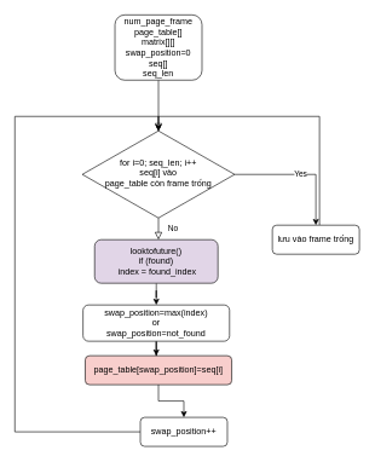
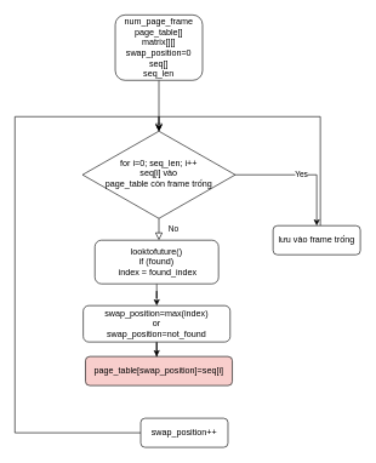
  <mxCell id="0" />
  <mxCell id="1" parent="0" />
  <mxCell id="2" value="" style="rounded=0;html=1;jettySize=auto;orthogonalLoop=1;fontSize=11;endArrow=block;endFill=0;endSize=8;strokeWidth=1;shadow=0;labelBackgroundColor=none;edgeStyle=orthogonalEdgeStyle;" parent="1" source="3" target="6" edge="1"><mxGeometry relative="1" as="geometry" /></mxCell>
  <mxCell id="3" value="num_page_frame&lt;br&gt;page_table[]&lt;br&gt;matrix[][]&lt;br&gt;swap_position=0&lt;br&gt;seq[]&lt;br&gt;seq_len" style="rounded=1;whiteSpace=wrap;html=1;fontSize=12;glass=0;strokeWidth=1;shadow=0;" parent="1" vertex="1"><mxGeometry x="158" y="20" width="120" height="90" as="geometry" /></mxCell>
  <mxCell id="4" value="No" style="rounded=0;html=1;jettySize=auto;orthogonalLoop=1;fontSize=11;endArrow=block;endFill=0;endSize=8;strokeWidth=1;shadow=0;labelBackgroundColor=none;edgeStyle=orthogonalEdgeStyle;" parent="1" source="6" edge="1"><mxGeometry y="20" relative="1" as="geometry"><mxPoint as="offset" /><mxPoint x="218" y="330" as="targetPoint" /></mxGeometry></mxCell>
  <mxCell id="5" value="Yes" style="edgeStyle=orthogonalEdgeStyle;rounded=0;orthogonalLoop=1;jettySize=auto;html=1;" edge="1" parent="1" source="6" target="8"><mxGeometry relative="1" as="geometry" /></mxCell>
  <mxCell id="6" value="for i=0; seq_len; i++&lt;br&gt;seq[i] vào&lt;br&gt;page_table còn frame trống" style="rhombus;whiteSpace=wrap;html=1;shadow=0;fontFamily=Helvetica;fontSize=12;align=center;strokeWidth=1;spacing=6;spacingTop=-4;" parent="1" vertex="1"><mxGeometry x="113" y="180" width="210" height="120" as="geometry" /></mxCell>
  <mxCell id="7" style="edgeStyle=orthogonalEdgeStyle;rounded=0;orthogonalLoop=1;jettySize=auto;html=1;entryX=0.5;entryY=0;entryDx=0;entryDy=0;" edge="1" parent="1" source="8" target="6"><mxGeometry relative="1" as="geometry"><Array as="points"><mxPoint x="440" y="160" /><mxPoint x="218" y="160" /></Array></mxGeometry></mxCell>
  <mxCell id="8" value="lưu vào frame trống" style="rounded=1;whiteSpace=wrap;html=1;fontSize=12;glass=0;strokeWidth=1;shadow=0;" parent="1" vertex="1"><mxGeometry x="375" y="310" width="120" height="40" as="geometry" /></mxCell>
  <mxCell id="9" style="edgeStyle=orthogonalEdgeStyle;rounded=0;orthogonalLoop=1;jettySize=auto;html=1;" edge="1" parent="1" source="10" target="16"><mxGeometry relative="1" as="geometry" /></mxCell>
- <mxCell id="10" value="looktofuture()&lt;br&gt;if (found)&lt;br&gt;&amp;nbsp;index = found_index" style="rounded=1;whiteSpace=wrap;html=1;fontSize=12;glass=0;strokeWidth=1;shadow=0;fillColor=#e1d5e7;" vertex="1" parent="1"><mxGeometry x="130" y="330" width="170" height="60" as="geometry" /></mxCell>
- <mxCell id="11" style="edgeStyle=orthogonalEdgeStyle;rounded=0;orthogonalLoop=1;jettySize=auto;html=1;entryX=0.5;entryY=0;entryDx=0;entryDy=0;" edge="1" parent="1" source="12" target="14"><mxGeometry relative="1" as="geometry" /></mxCell>
+ <mxCell id="10" value="looktofuture()&lt;br&gt;if (found)&lt;br&gt;&amp;nbsp;index = found_index" style="rounded=1;whiteSpace=wrap;html=1;fontSize=12;glass=0;strokeWidth=1;shadow=0;" vertex="1" parent="1"><mxGeometry x="130" y="330" width="170" height="60" as="geometry" /></mxCell>
  <mxCell id="12" value="page_table[swap_position]=seq[i]" style="rounded=1;whiteSpace=wrap;html=1;fontSize=12;glass=0;strokeWidth=1;shadow=0;fillColor=#f8cecc;" vertex="1" parent="1"><mxGeometry x="117" y="490" width="202" height="40" as="geometry" /></mxCell>
  <mxCell id="13" style="edgeStyle=orthogonalEdgeStyle;rounded=0;orthogonalLoop=1;jettySize=auto;html=1;entryX=0.5;entryY=0;entryDx=0;entryDy=0;" edge="1" parent="1" source="14" target="6"><mxGeometry relative="1" as="geometry"><Array as="points"><mxPoint x="20" y="595" /><mxPoint x="20" y="160" /><mxPoint x="218" y="160" /></Array></mxGeometry></mxCell>
  <mxCell id="14" value="swap_position++" style="rounded=1;whiteSpace=wrap;html=1;fontSize=12;glass=0;strokeWidth=1;shadow=0;" vertex="1" parent="1"><mxGeometry x="193" y="575" width="120" height="40" as="geometry" /></mxCell>
  <mxCell id="15" style="edgeStyle=orthogonalEdgeStyle;rounded=0;orthogonalLoop=1;jettySize=auto;html=1;entryX=0.485;entryY=0;entryDx=0;entryDy=0;entryPerimeter=0;" edge="1" parent="1" source="16" target="12"><mxGeometry relative="1" as="geometry" /></mxCell>
  <mxCell id="16" value="swap_position=max(index)&lt;br&gt;or&lt;br&gt;swap_position=not_found" style="rounded=1;whiteSpace=wrap;html=1;fontSize=12;glass=0;strokeWidth=1;shadow=0;" vertex="1" parent="1"><mxGeometry x="114" y="420" width="202" height="50" as="geometry" /></mxCell>
